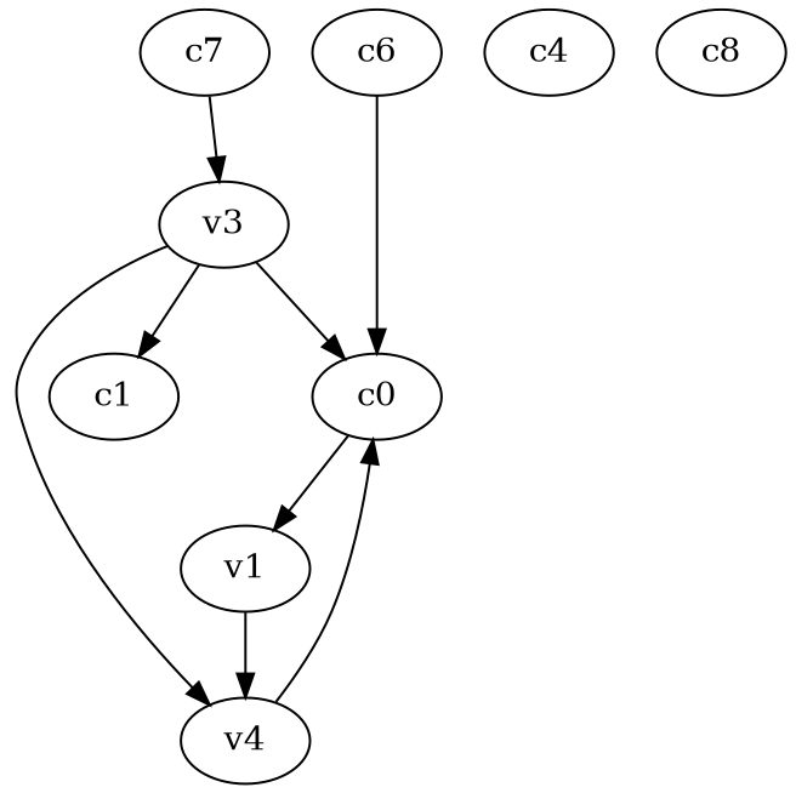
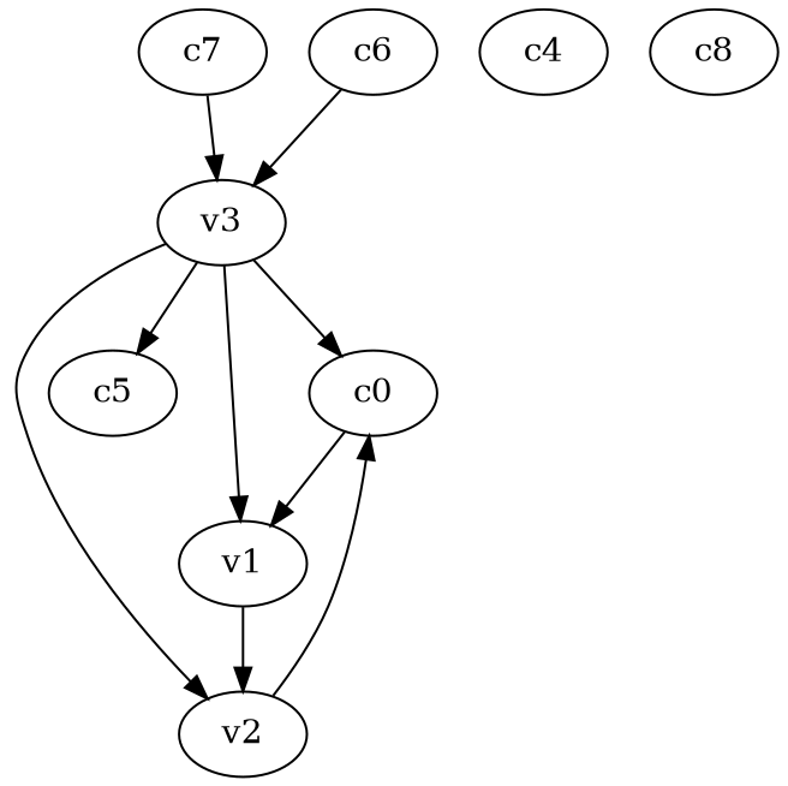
  strict digraph {
    edge [weight=1]
    v3
-   c1
+   c1 [label=c5]
    n3 [label=c0]
    v1
-   v2 [label=v4]
+   v2
    c4
    c6
    c7
    c8
    v3 -> c1
    v3 -> n3
+   v3 -> v1
    v3 -> v2
    n3 -> v1
    v1 -> v2
    v2 -> n3
-   c6 -> n3
+   c6 -> v3
    c7 -> v3
  }
